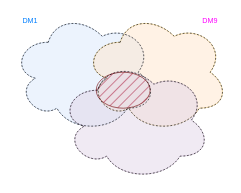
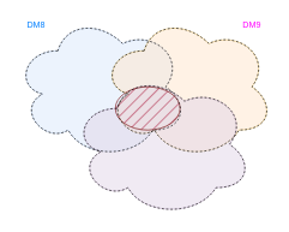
  <mxCell id="0" />
  <mxCell id="1" parent="0" />
  <mxCell id="2" value="" style="ellipse;shape=cloud;whiteSpace=wrap;html=1;fillColor=#dae8fc;strokeColor=#6c8ebf;opacity=50;strokeWidth=1;shadow=0;" vertex="1" parent="1"><mxGeometry x="20" y="20" width="240" height="200" as="geometry" /></mxCell>
  <mxCell id="3" value="" style="ellipse;shape=cloud;whiteSpace=wrap;html=1;fillColor=#ffe6cc;strokeColor=#d79b00;opacity=50;" vertex="1" parent="1"><mxGeometry x="140" y="20" width="240" height="200" as="geometry" /></mxCell>
  <mxCell id="4" value="" style="ellipse;shape=cloud;whiteSpace=wrap;html=1;fillColor=#e1d5e7;strokeColor=#9673a6;fillStyle=auto;opacity=50;" vertex="1" parent="1"><mxGeometry x="100" y="100" width="250" height="200" as="geometry" /></mxCell>
  <mxCell id="5" value="" style="ellipse;whiteSpace=wrap;html=1;fillColor=#a20025;fillStyle=hatch;strokeColor=#6F0000;fontColor=#ffffff;" vertex="1" parent="1"><mxGeometry x="160" y="120" width="90" height="60" as="geometry" /></mxCell>
  <mxCell id="6" value="" style="ellipse;shape=cloud;whiteSpace=wrap;html=1;fillColor=none;dashed=1;" vertex="1" parent="1"><mxGeometry x="20" y="20" width="240" height="200" as="geometry" /></mxCell>
  <mxCell id="7" value="" style="ellipse;shape=cloud;whiteSpace=wrap;html=1;fillColor=none;dashed=1;" vertex="1" parent="1"><mxGeometry x="140" y="20" width="240" height="200" as="geometry" /></mxCell>
  <mxCell id="8" value="" style="ellipse;shape=cloud;whiteSpace=wrap;html=1;fillColor=none;dashed=1;" vertex="1" parent="1"><mxGeometry x="100" y="100" width="250" height="200" as="geometry" /></mxCell>
- <mxCell id="9" value="&lt;font style=&quot;color: rgb(0, 127, 255);&quot;&gt;DM1&lt;/font&gt;" style="text;html=1;align=center;verticalAlign=middle;whiteSpace=wrap;rounded=0;" vertex="1" parent="1"><mxGeometry x="20" y="20" width="60" height="30" as="geometry" /></mxCell>
+ <mxCell id="9" value="&lt;font style=&quot;color: rgb(0, 127, 255);&quot;&gt;DM8&lt;/font&gt;" style="text;html=1;align=center;verticalAlign=middle;whiteSpace=wrap;rounded=0;" vertex="1" parent="1"><mxGeometry x="20" y="20" width="60" height="30" as="geometry" /></mxCell>
  <mxCell id="10" value="DM9" style="text;html=1;align=center;verticalAlign=middle;whiteSpace=wrap;rounded=0;fontColor=#FF00FF;" vertex="1" parent="1"><mxGeometry x="320" y="20" width="60" height="30" as="geometry" /></mxCell>
